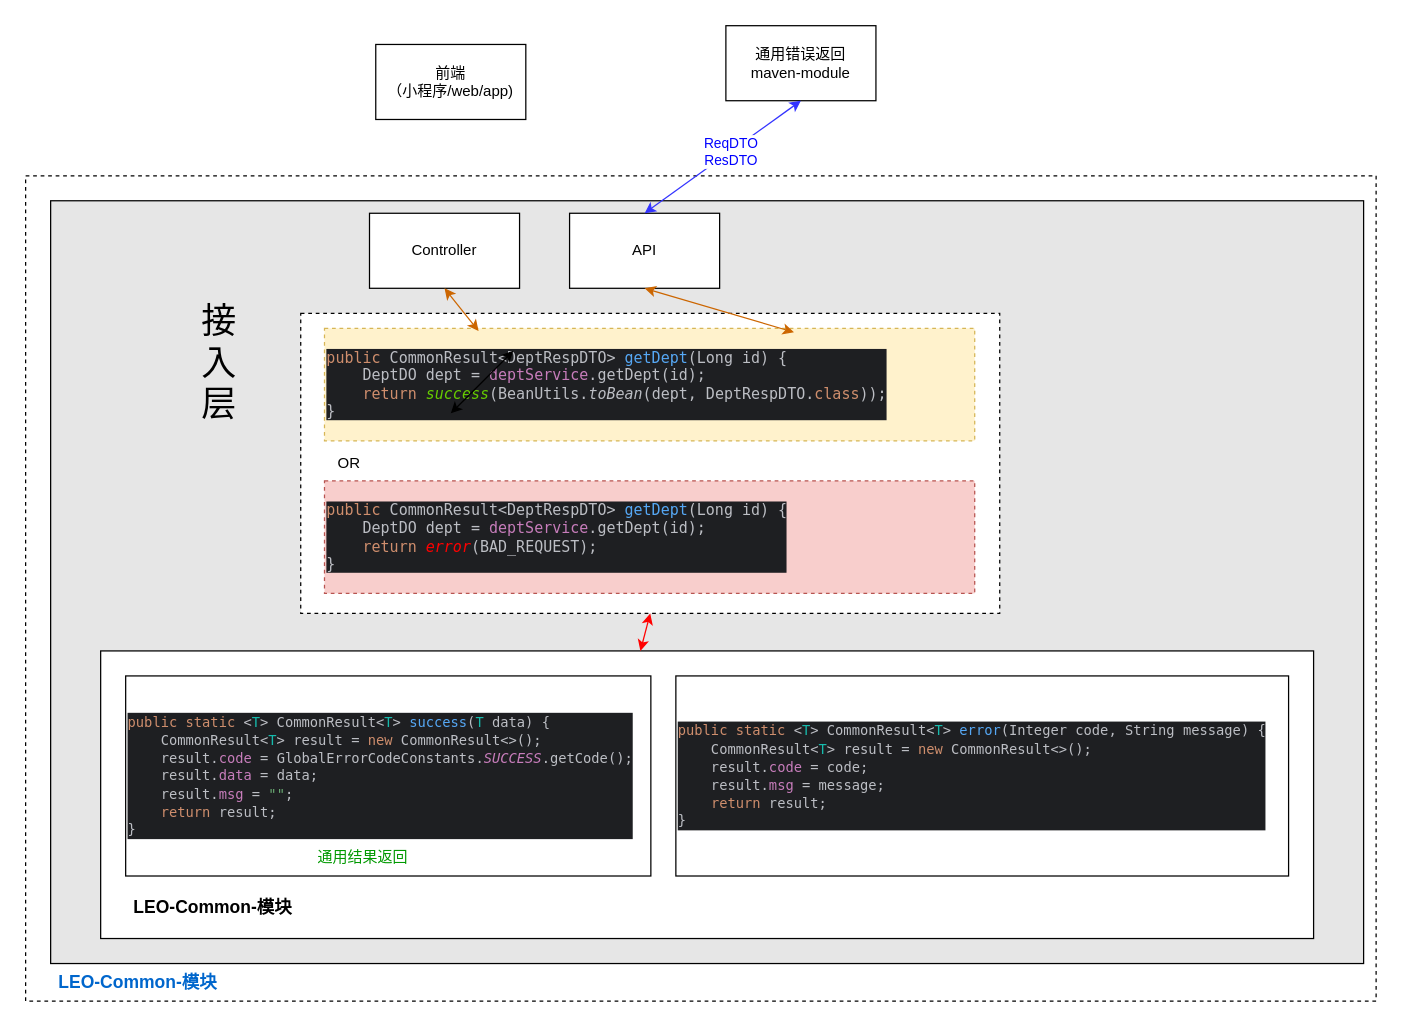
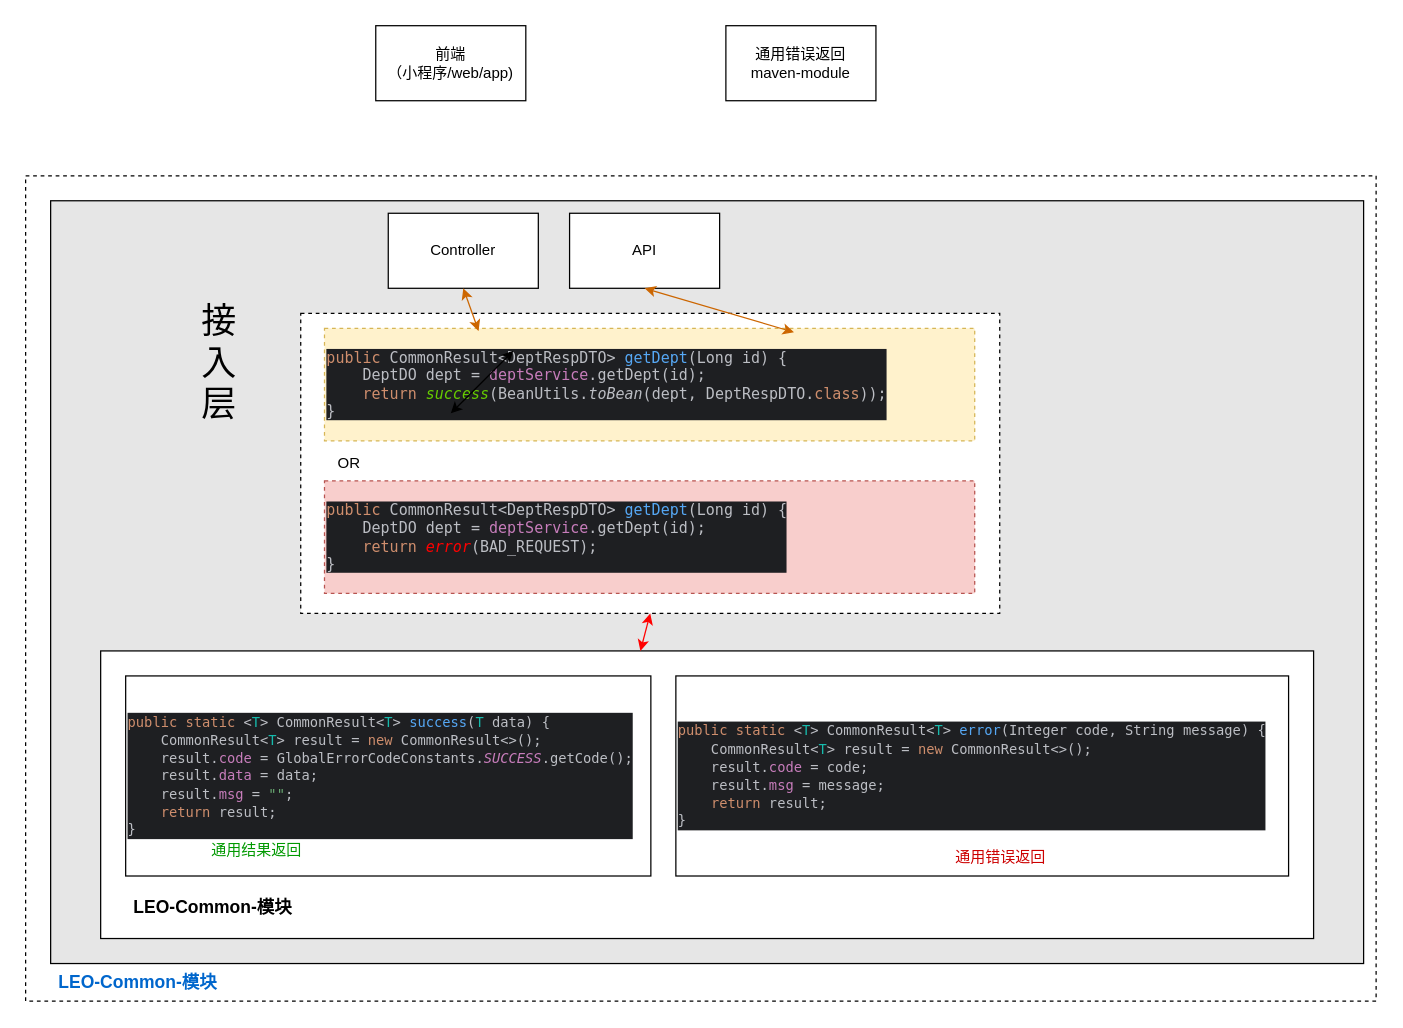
  <mxCell id="0" />
  <mxCell id="1" parent="0" />
  <mxCell id="2" value="" style="rounded=0;whiteSpace=wrap;html=1;dashed=1;" vertex="1" parent="1"><mxGeometry x="20" y="140" width="1080" height="660" as="geometry" /></mxCell>
  <mxCell id="3" value="通用错误返回&lt;br&gt;maven-module" style="rounded=0;whiteSpace=wrap;html=1;" vertex="1" parent="1"><mxGeometry x="580" y="20" width="120" height="60" as="geometry" /></mxCell>
- <mxCell id="4" value="前端&lt;br&gt;（小程序/web/app)" style="rounded=0;whiteSpace=wrap;html=1;" vertex="1" parent="1"><mxGeometry x="300" y="35" width="120" height="60" as="geometry" /></mxCell>
+ <mxCell id="4" value="前端&lt;br&gt;（小程序/web/app)" style="rounded=0;whiteSpace=wrap;html=1;" vertex="1" parent="1"><mxGeometry x="300" y="20" width="120" height="60" as="geometry" /></mxCell>
  <mxCell id="5" value="" style="rounded=0;whiteSpace=wrap;html=1;fillColor=#E6E6E6;" vertex="1" parent="1"><mxGeometry x="40" y="160" width="1050" height="610" as="geometry" /></mxCell>
  <mxCell id="6" value="API" style="rounded=0;whiteSpace=wrap;html=1;" vertex="1" parent="1"><mxGeometry x="455" y="170" width="120" height="60" as="geometry" /></mxCell>
- <mxCell id="7" value="Controller" style="rounded=0;whiteSpace=wrap;html=1;" vertex="1" parent="1"><mxGeometry x="295" y="170" width="120" height="60" as="geometry" /></mxCell>
+ <mxCell id="7" value="Controller" style="rounded=0;whiteSpace=wrap;html=1;" vertex="1" parent="1"><mxGeometry x="310" y="170" width="120" height="60" as="geometry" /></mxCell>
  <mxCell id="8" value="" style="rounded=0;whiteSpace=wrap;html=1;dashed=1;" vertex="1" parent="1"><mxGeometry x="240" y="250" width="559" height="240" as="geometry" /></mxCell>
  <mxCell id="9" value="&lt;div style=&quot;background-color: rgb(30, 31, 34);&quot;&gt;&lt;pre style=&quot;font-family: &amp;quot;JetBrains Mono&amp;quot;, monospace;&quot;&gt;&lt;font&gt;&lt;span style=&quot;color: rgb(207, 142, 109);&quot;&gt;public &lt;/span&gt;&lt;font style=&quot;&quot; color=&quot;#bcbec4&quot;&gt;CommonResult&amp;lt;DeptRespDTO&amp;gt; &lt;/font&gt;&lt;span style=&quot;color: rgb(86, 168, 245);&quot;&gt;getDept&lt;/span&gt;&lt;font style=&quot;&quot; color=&quot;#bcbec4&quot;&gt;(Long id) {&lt;br&gt;    DeptDO dept = &lt;/font&gt;&lt;span style=&quot;color: rgb(199, 125, 187);&quot;&gt;deptService&lt;/span&gt;&lt;font style=&quot;&quot; color=&quot;#bcbec4&quot;&gt;.getDept(id);&lt;br&gt;    &lt;/font&gt;&lt;span style=&quot;color: rgb(207, 142, 109);&quot;&gt;return &lt;/span&gt;&lt;span style=&quot;font-style: italic;&quot;&gt;&lt;font color=&quot;#66cc00&quot;&gt;success&lt;/font&gt;&lt;/span&gt;&lt;font style=&quot;&quot; color=&quot;#bcbec4&quot;&gt;(BeanUtils.&lt;/font&gt;&lt;span style=&quot;color: rgb(188, 190, 196); font-style: italic;&quot;&gt;toBean&lt;/span&gt;&lt;font style=&quot;&quot; color=&quot;#bcbec4&quot;&gt;(dept, DeptRespDTO.&lt;/font&gt;&lt;span style=&quot;color: rgb(207, 142, 109);&quot;&gt;class&lt;/span&gt;&lt;font style=&quot;&quot; color=&quot;#bcbec4&quot;&gt;));&lt;br&gt;}&lt;/font&gt;&lt;/font&gt;&lt;/pre&gt;&lt;/div&gt;" style="rounded=0;whiteSpace=wrap;html=1;align=left;dashed=1;fillColor=#fff2cc;strokeColor=#d6b656;" vertex="1" parent="1"><mxGeometry x="259" y="262" width="520" height="90" as="geometry" /></mxCell>
  <mxCell id="10" value="&lt;div style=&quot;background-color: rgb(30, 31, 34);&quot;&gt;&lt;pre style=&quot;font-family: &amp;quot;JetBrains Mono&amp;quot;, monospace;&quot;&gt;&lt;font&gt;&lt;span style=&quot;color: rgb(207, 142, 109);&quot;&gt;public &lt;/span&gt;&lt;font style=&quot;&quot; color=&quot;#bcbec4&quot;&gt;CommonResult&amp;lt;DeptRespDTO&amp;gt; &lt;/font&gt;&lt;span style=&quot;color: rgb(86, 168, 245);&quot;&gt;getDept&lt;/span&gt;&lt;font style=&quot;&quot; color=&quot;#bcbec4&quot;&gt;(Long id) {&lt;br&gt;    DeptDO dept = &lt;/font&gt;&lt;span style=&quot;color: rgb(199, 125, 187);&quot;&gt;deptService&lt;/span&gt;&lt;font style=&quot;&quot; color=&quot;#bcbec4&quot;&gt;.getDept(id);&lt;br&gt;    &lt;/font&gt;&lt;span style=&quot;color: rgb(207, 142, 109);&quot;&gt;return &lt;/span&gt;&lt;span style=&quot;font-style: italic;&quot;&gt;&lt;font color=&quot;#ff0000&quot;&gt;error&lt;/font&gt;&lt;/span&gt;&lt;font style=&quot;&quot; color=&quot;#bcbec4&quot;&gt;(BAD_REQUEST);&lt;br&gt;}&lt;/font&gt;&lt;/font&gt;&lt;/pre&gt;&lt;/div&gt;" style="rounded=0;whiteSpace=wrap;html=1;align=left;dashed=1;fillColor=#f8cecc;strokeColor=#b85450;" vertex="1" parent="1"><mxGeometry x="259" y="384" width="520" height="90" as="geometry" /></mxCell>
  <mxCell id="11" value="" style="rounded=0;whiteSpace=wrap;html=1;" vertex="1" parent="1"><mxGeometry x="80" y="520" width="970" height="230" as="geometry" /></mxCell>
  <mxCell id="12" value="&lt;div style=&quot;background-color:#1e1f22;color:#bcbec4&quot;&gt;&lt;pre style=&quot;font-family: &amp;quot;JetBrains Mono&amp;quot;, monospace;&quot;&gt;&lt;pre style=&quot;font-family: &amp;quot;JetBrains Mono&amp;quot;, monospace;&quot;&gt;&lt;font style=&quot;font-size: 11px;&quot;&gt;&lt;span style=&quot;color: rgb(207, 142, 109);&quot;&gt;public static &lt;/span&gt;&amp;lt;&lt;span style=&quot;color: rgb(22, 186, 172);&quot;&gt;T&lt;/span&gt;&amp;gt; CommonResult&amp;lt;&lt;span style=&quot;color: rgb(22, 186, 172);&quot;&gt;T&lt;/span&gt;&amp;gt; &lt;span style=&quot;color: rgb(86, 168, 245);&quot;&gt;error&lt;/span&gt;(Integer code, String message) {&lt;br&gt;    CommonResult&amp;lt;&lt;span style=&quot;color: rgb(22, 186, 172);&quot;&gt;T&lt;/span&gt;&amp;gt; result = &lt;span style=&quot;color: rgb(207, 142, 109);&quot;&gt;new &lt;/span&gt;CommonResult&amp;lt;&amp;gt;();&lt;br&gt;    result.&lt;span style=&quot;color: rgb(199, 125, 187);&quot;&gt;code &lt;/span&gt;= code;&lt;br&gt;    result.&lt;span style=&quot;color: rgb(199, 125, 187);&quot;&gt;msg &lt;/span&gt;= message;&lt;br&gt;    &lt;span style=&quot;color: rgb(207, 142, 109);&quot;&gt;return &lt;/span&gt;result;&lt;br&gt;}&lt;/font&gt;&lt;/pre&gt;&lt;/pre&gt;&lt;/div&gt;" style="rounded=0;whiteSpace=wrap;html=1;align=left;" vertex="1" parent="1"><mxGeometry x="540" y="540" width="490" height="160" as="geometry" /></mxCell>
  <mxCell id="13" value="&lt;div style=&quot;background-color:#1e1f22;color:#bcbec4&quot;&gt;&lt;pre style=&quot;font-family: &amp;quot;JetBrains Mono&amp;quot;, monospace;&quot;&gt;&lt;font style=&quot;font-size: 11px;&quot;&gt;&lt;span style=&quot;color: rgb(207, 142, 109);&quot;&gt;public static &lt;/span&gt;&amp;lt;&lt;span style=&quot;color: rgb(22, 186, 172);&quot;&gt;T&lt;/span&gt;&amp;gt; CommonResult&amp;lt;&lt;span style=&quot;color: rgb(22, 186, 172);&quot;&gt;T&lt;/span&gt;&amp;gt; &lt;span style=&quot;color: rgb(86, 168, 245);&quot;&gt;success&lt;/span&gt;(&lt;span style=&quot;color: rgb(22, 186, 172);&quot;&gt;T &lt;/span&gt;data) {&lt;br&gt;    CommonResult&amp;lt;&lt;span style=&quot;color: rgb(22, 186, 172);&quot;&gt;T&lt;/span&gt;&amp;gt; result = &lt;span style=&quot;color: rgb(207, 142, 109);&quot;&gt;new &lt;/span&gt;CommonResult&amp;lt;&amp;gt;();&lt;br&gt;    result.&lt;span style=&quot;color: rgb(199, 125, 187);&quot;&gt;code &lt;/span&gt;= GlobalErrorCodeConstants.&lt;span style=&quot;color: rgb(199, 125, 187); font-style: italic;&quot;&gt;SUCCESS&lt;/span&gt;.getCode();&lt;br&gt;    result.&lt;span style=&quot;color: rgb(199, 125, 187);&quot;&gt;data &lt;/span&gt;= data;&lt;br&gt;    result.&lt;span style=&quot;color: rgb(199, 125, 187);&quot;&gt;msg &lt;/span&gt;= &lt;span style=&quot;color: rgb(106, 171, 115);&quot;&gt;&quot;&quot;&lt;/span&gt;;&lt;br&gt;    &lt;span style=&quot;color: rgb(207, 142, 109);&quot;&gt;return &lt;/span&gt;result;&lt;br&gt;}&lt;/font&gt;&lt;/pre&gt;&lt;/div&gt;" style="rounded=0;whiteSpace=wrap;html=1;align=left;" vertex="1" parent="1"><mxGeometry x="100" y="540" width="420" height="160" as="geometry" /></mxCell>
  <mxCell id="14" value="OR" style="text;html=1;align=center;verticalAlign=middle;whiteSpace=wrap;rounded=0;" vertex="1" parent="1"><mxGeometry x="249" y="355" width="60" height="30" as="geometry" /></mxCell>
  <mxCell id="15" value="" style="endArrow=classic;startArrow=classic;html=1;rounded=0;" edge="1" parent="1"><mxGeometry width="50" height="50" relative="1" as="geometry"><mxPoint x="360" y="330" as="sourcePoint" /><mxPoint x="410" y="280" as="targetPoint" /></mxGeometry></mxCell>
- <mxCell id="16" value="" style="endArrow=classic;startArrow=classic;html=1;rounded=0;entryX=0.5;entryY=1;entryDx=0;entryDy=0;exitX=0.5;exitY=0;exitDx=0;exitDy=0;strokeColor=#3333FF;" edge="1" parent="1" source="6" target="3"><mxGeometry width="50" height="50" relative="1" as="geometry"><mxPoint x="210" y="410" as="sourcePoint" /><mxPoint x="260" y="360" as="targetPoint" /></mxGeometry></mxCell>
- <mxCell id="17" value="&lt;font color=&quot;#0000ff&quot;&gt;ReqDTO&lt;br&gt;ResDTO&lt;/font&gt;" style="edgeLabel;html=1;align=center;verticalAlign=middle;resizable=0;points=[];" vertex="1" connectable="0" parent="16"><mxGeometry x="0.103" relative="1" as="geometry"><mxPoint as="offset" /></mxGeometry></mxCell>
  <mxCell id="18" value="" style="endArrow=classic;startArrow=classic;html=1;rounded=0;entryX=0.5;entryY=1;entryDx=0;entryDy=0;exitX=0.722;exitY=0.035;exitDx=0;exitDy=0;exitPerimeter=0;strokeColor=#CC6600;" edge="1" parent="1" source="9" target="6"><mxGeometry width="50" height="50" relative="1" as="geometry"><mxPoint x="340" y="410" as="sourcePoint" /><mxPoint x="390" y="360" as="targetPoint" /></mxGeometry></mxCell>
  <mxCell id="19" value="" style="endArrow=classic;startArrow=classic;html=1;rounded=0;entryX=0.5;entryY=1;entryDx=0;entryDy=0;exitX=0.237;exitY=0.024;exitDx=0;exitDy=0;exitPerimeter=0;strokeColor=#CC6600;" edge="1" parent="1" source="9" target="7"><mxGeometry width="50" height="50" relative="1" as="geometry"><mxPoint x="340" y="410" as="sourcePoint" /><mxPoint x="390" y="360" as="targetPoint" /></mxGeometry></mxCell>
  <mxCell id="20" value="&lt;font style=&quot;font-size: 28px;&quot;&gt;接&lt;br&gt;入&lt;br&gt;层&lt;/font&gt;" style="text;html=1;align=center;verticalAlign=middle;whiteSpace=wrap;rounded=0;" vertex="1" parent="1"><mxGeometry x="145" y="275" width="60" height="30" as="geometry" /></mxCell>
  <mxCell id="21" value="" style="endArrow=classic;startArrow=classic;html=1;rounded=0;entryX=0.5;entryY=1;entryDx=0;entryDy=0;exitX=0.445;exitY=0;exitDx=0;exitDy=0;exitPerimeter=0;strokeColor=#FF0000;" edge="1" parent="1" source="11" target="8"><mxGeometry width="50" height="50" relative="1" as="geometry"><mxPoint x="450" y="520" as="sourcePoint" /><mxPoint x="500" y="470" as="targetPoint" /></mxGeometry></mxCell>
- <mxCell id="22" value="通用结果返回" style="text;html=1;align=center;verticalAlign=middle;whiteSpace=wrap;rounded=0;fontColor=#009900;" vertex="1" parent="1"><mxGeometry x="240" y="670" width="100" height="30" as="geometry" /></mxCell>
+ <mxCell id="22" value="通用结果返回" style="text;html=1;align=center;verticalAlign=middle;whiteSpace=wrap;rounded=0;fontColor=#009900;" vertex="1" parent="1"><mxGeometry x="155" y="665" width="100" height="30" as="geometry" /></mxCell>
+ <mxCell id="23" value="&lt;font color=&quot;#cc0000&quot;&gt;通用错误返回&lt;/font&gt;" style="text;html=1;align=center;verticalAlign=middle;whiteSpace=wrap;rounded=0;fontColor=#009900;" vertex="1" parent="1"><mxGeometry x="750" y="670" width="100" height="30" as="geometry" /></mxCell>
  <mxCell id="24" value="LEO-Common-模块" style="text;html=1;align=center;verticalAlign=middle;whiteSpace=wrap;rounded=0;fontStyle=1;fontSize=14;" vertex="1" parent="1"><mxGeometry x="100" y="710" width="140" height="30" as="geometry" /></mxCell>
  <mxCell id="25" value="&lt;font color=&quot;#0066cc&quot;&gt;LEO-Common-模块&lt;/font&gt;" style="text;html=1;align=center;verticalAlign=middle;whiteSpace=wrap;rounded=0;fontStyle=1;fontSize=14;" vertex="1" parent="1"><mxGeometry x="40" y="770" width="140" height="30" as="geometry" /></mxCell>
